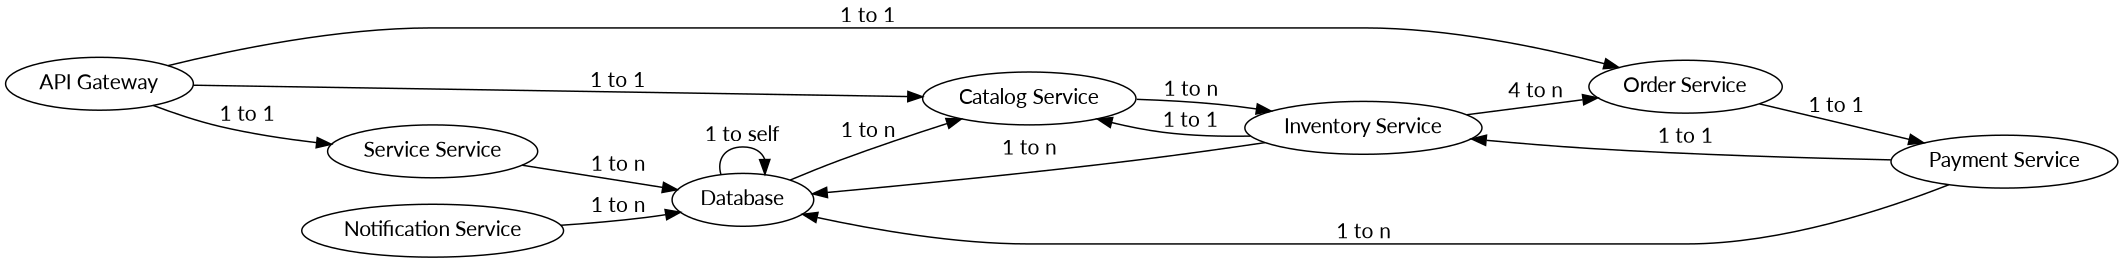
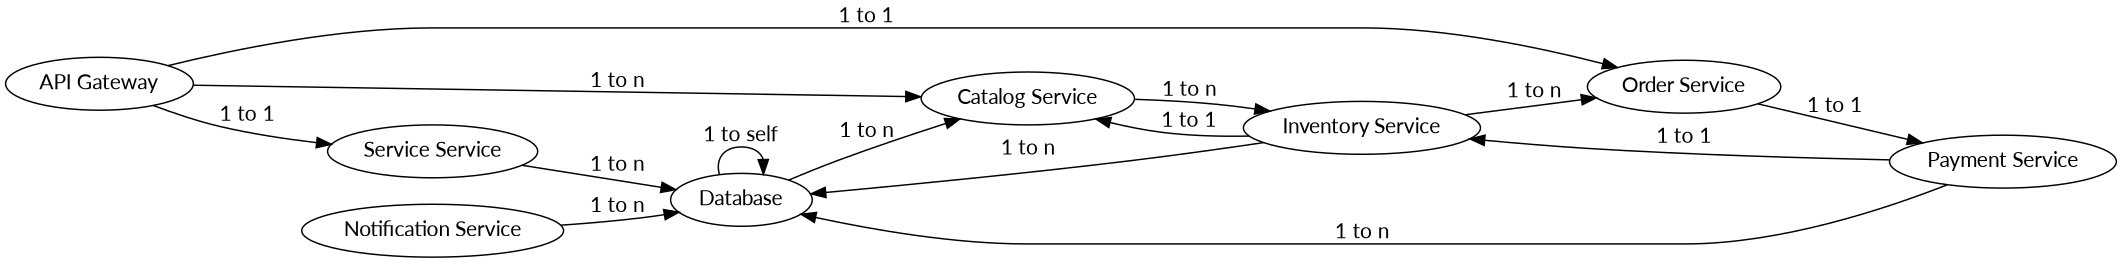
  digraph {
    fontname=Lato
    rankdir=LR
    node [fontname=Lato func=one instances=2]
    edge [fontname=Lato]
    n1 [func="one(AuthService) & one(CatalogService) & one(OrderService)" label="API Gateway"]
    n2 [label="Service Service"]
    n3 [func=majority label="Catalog Service"]
    n4 [func="majority(OrderService) | one(NotificationService)" instances=3 label="Order Service"]
    n5 [label=Database]
    n6 [label="Inventory Service"]
    n7 [label="Payment Service"]
    n8 [label="Notification Service"]
    n1 -> n2 [label="1 to 1"]
-   n1 -> n3 [label="1 to 1"]
+   n1 -> n3 [label="1 to n"]
    n1 -> n4 [label="1 to 1"]
    n2 -> n5 [label="1 to n"]
    n3 -> n6 [label="1 to n"]
    n4 -> n7 [label="1 to 1"]
    n5 -> n3 [label="1 to n"]
    n5 -> n5 [label="1 to self"]
    n6 -> n3 [label="1 to 1"]
-   n6 -> n4 [label="4 to n"]
+   n6 -> n4 [label="1 to n"]
    n6 -> n5 [label="1 to n"]
    n7 -> n5 [label="1 to n"]
    n7 -> n6 [label="1 to 1"]
    n8 -> n5 [label="1 to n"]
  }
